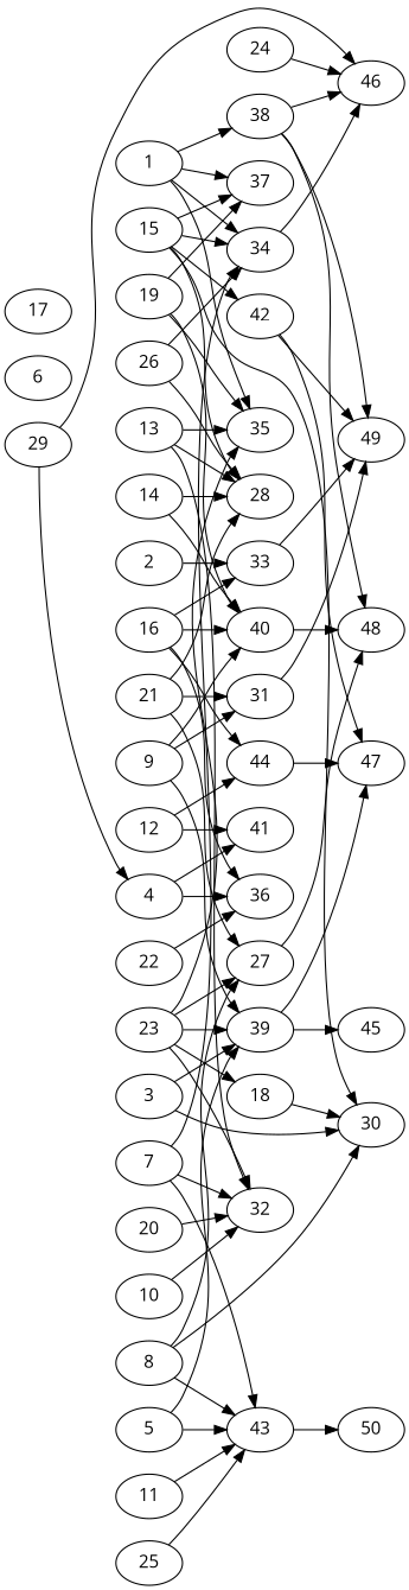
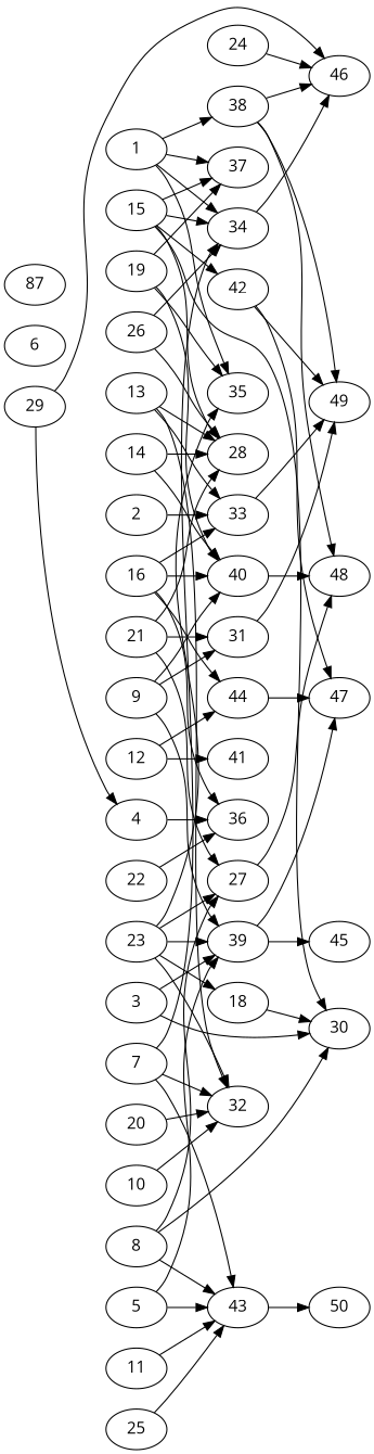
  digraph {
    fontname="Open Sans"
    rankdir=LR
    node [alpha=0.16 fontname="Open Sans"]
    edge [fontname="Open Sans"]
    1 [alpha=0.12]
    34 [alpha=0.02]
    35 [alpha=0.01]
    37 [alpha=0.11]
    38 [alpha=0.03]
    46 [alpha=0.11]
    48 [alpha=0.09]
    49 [alpha=0.17]
    2 [alpha=0.14]
    33 [alpha=0.18]
    3 [alpha=0.05]
    30 [alpha=0.08]
    39 [alpha=0.07]
    45 [alpha=0.14]
    47 [alpha=0.00]
    36 [alpha=0.02]
    4
    41 [alpha=0.07]
    29 [alpha=0.20]
    5 [alpha=0.04]
    43 [alpha=0.20]
    50
    6 [alpha=0.06]
    7 [alpha=0.11]
    32 [alpha=0.19]
    8 [alpha=0.02]
    27
    9 [alpha=0.13]
    31
    40 [alpha=0.12]
    10 [alpha=0.08]
    11 [alpha=0.14]
    12 [alpha=0.13]
    44 [alpha=0.05]
    13 [alpha=0.18]
    28 [alpha=0.07]
    14 [alpha=0.18]
    15 [alpha=0.11]
    42
    16 [alpha=0.12]
-   17
+   17 [label=87]
    18 [alpha=0.05]
    19 [alpha=0.02]
    20 [alpha=0.04]
    21 [alpha=0.09]
    22 [alpha=0.13]
    23 [alpha=0.18]
    24 [alpha=0.08]
    25 [alpha=0.00]
    26 [alpha=0.09]
    1 -> 34
    1 -> 35
    1 -> 37
    1 -> 38
    34 -> 46
    38 -> 46
    38 -> 48
    38 -> 49
    2 -> 33
    33 -> 49
    3 -> 30
    3 -> 39
    39 -> 45
    39 -> 47
    4 -> 36
-   4 -> 41
    29 -> 46
    29 -> 4
    5 -> 39
    5 -> 43
    43 -> 50
    7 -> 34
    7 -> 43
    7 -> 32
    8 -> 30
    8 -> 43
    8 -> 27
    27 -> 48
    9 -> 39
    9 -> 31
    9 -> 40
    31 -> 49
    40 -> 48
    10 -> 32
    11 -> 43
    12 -> 41
    12 -> 44
    44 -> 47
-   13 -> 35
+   13 -> 33
    13 -> 32
    13 -> 28
    14 -> 40
    14 -> 28
    15 -> 34
    15 -> 37
    15 -> 30
    15 -> 28
    15 -> 42
    42 -> 49
    42 -> 47
    16 -> 33
    16 -> 36
    16 -> 40
    16 -> 44
    18 -> 30
    19 -> 35
    19 -> 37
    19 -> 40
    20 -> 32
    21 -> 27
    21 -> 31
    21 -> 28
    22 -> 36
    23 -> 35
    23 -> 39
    23 -> 32
    23 -> 27
    23 -> 18
    24 -> 46
    25 -> 43
    26 -> 34
    26 -> 28
  }
